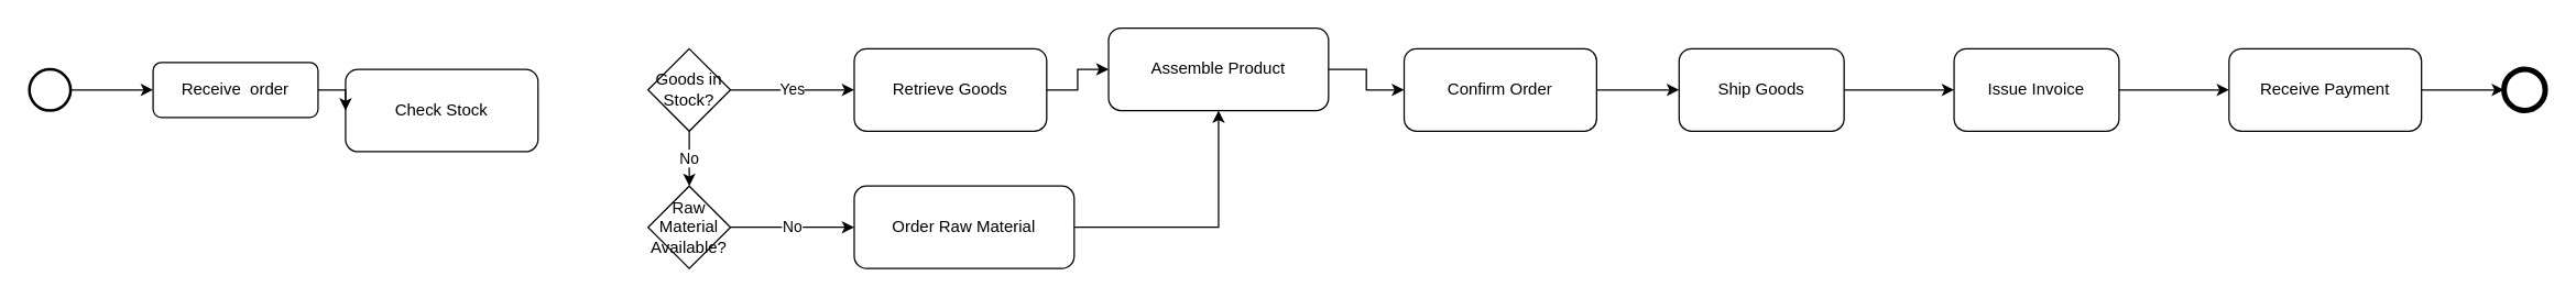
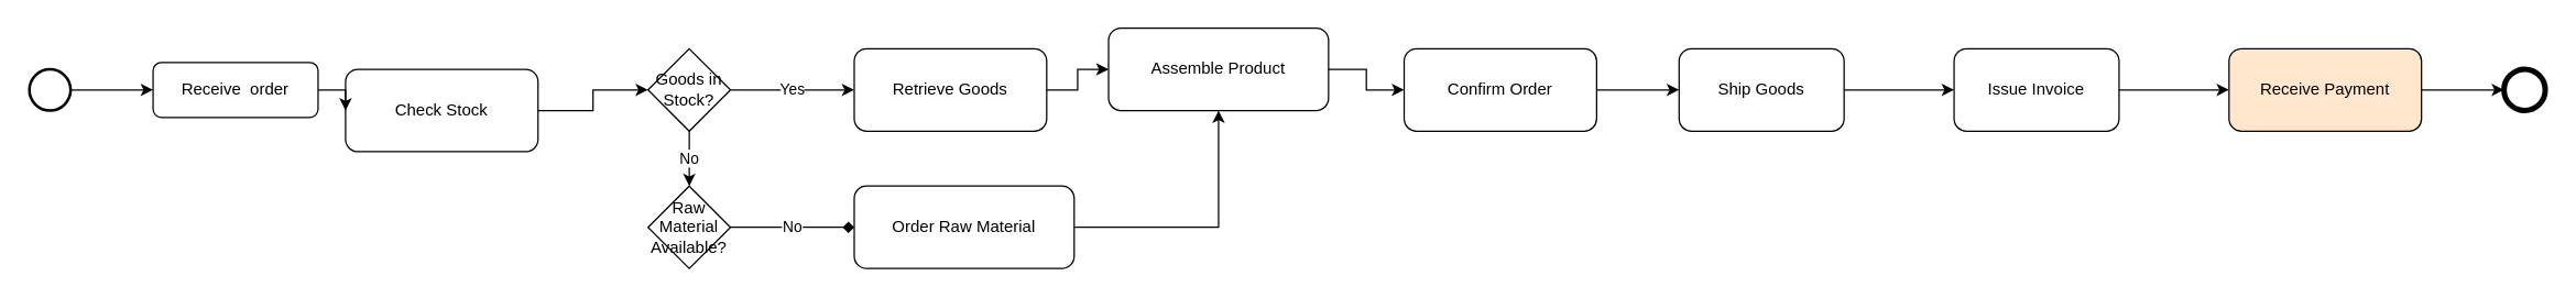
  <mxCell id="0" />
  <mxCell id="1" parent="0" />
  <mxCell id="2" value="" style="edgeStyle=orthogonalEdgeStyle;rounded=0;orthogonalLoop=1;jettySize=auto;html=1;" edge="1" parent="1" source="3" target="27"><mxGeometry relative="1" as="geometry" /></mxCell>
  <mxCell id="3" value="" style="ellipse;whiteSpace=wrap;html=1;strokeColor=#000000;strokeWidth=2;aspect=fixed;" parent="1" vertex="1"><mxGeometry x="20" y="50" width="30" height="30" as="geometry" /></mxCell>
  <mxCell id="4" value="Check Stock" style="rounded=1;whiteSpace=wrap;html=1;strokeColor=#000000;strokeWidth=1;" parent="1" vertex="1"><mxGeometry x="250" y="50" width="140" height="60" as="geometry" /></mxCell>
  <mxCell id="5" value="Goods in Stock?" style="shape=rhombus;whiteSpace=wrap;html=1;strokeColor=#000000;strokeWidth=1;" parent="1" vertex="1"><mxGeometry x="470" y="35" width="60" height="60" as="geometry" /></mxCell>
  <mxCell id="6" value="Retrieve Goods" style="rounded=1;whiteSpace=wrap;html=1;strokeColor=#000000;strokeWidth=1;" parent="1" vertex="1"><mxGeometry x="620" y="35" width="140" height="60" as="geometry" /></mxCell>
  <mxCell id="7" value="Raw Material Available?" style="shape=rhombus;whiteSpace=wrap;html=1;strokeColor=#000000;strokeWidth=1;" parent="1" vertex="1"><mxGeometry x="470" y="135" width="60" height="60" as="geometry" /></mxCell>
  <mxCell id="8" value="Order Raw Material" style="rounded=1;whiteSpace=wrap;html=1;strokeColor=#000000;strokeWidth=1;" parent="1" vertex="1"><mxGeometry x="620" y="135" width="160" height="60" as="geometry" /></mxCell>
  <mxCell id="9" value="Assemble Product" style="rounded=1;whiteSpace=wrap;html=1;strokeColor=#000000;strokeWidth=1;" parent="1" vertex="1"><mxGeometry x="805" y="20" width="160" height="60" as="geometry" /></mxCell>
  <mxCell id="10" value="Confirm Order" style="rounded=1;whiteSpace=wrap;html=1;strokeColor=#000000;strokeWidth=1;" parent="1" vertex="1"><mxGeometry x="1020" y="35" width="140" height="60" as="geometry" /></mxCell>
  <mxCell id="11" value="Ship Goods" style="rounded=1;whiteSpace=wrap;html=1;strokeColor=#000000;strokeWidth=1;" parent="1" vertex="1"><mxGeometry x="1220" y="35" width="120" height="60" as="geometry" /></mxCell>
  <mxCell id="12" value="Issue Invoice" style="rounded=1;whiteSpace=wrap;html=1;strokeColor=#000000;strokeWidth=1;" parent="1" vertex="1"><mxGeometry x="1420" y="35" width="120" height="60" as="geometry" /></mxCell>
- <mxCell id="13" value="Receive Payment" style="rounded=1;whiteSpace=wrap;html=1;strokeColor=#000000;strokeWidth=1;" parent="1" vertex="1"><mxGeometry x="1620" y="35" width="140" height="60" as="geometry" /></mxCell>
+ <mxCell id="13" value="Receive Payment" style="rounded=1;whiteSpace=wrap;html=1;strokeColor=#000000;strokeWidth=1;fillColor=#ffe6cc;" parent="1" vertex="1"><mxGeometry x="1620" y="35" width="140" height="60" as="geometry" /></mxCell>
  <mxCell id="14" value="" style="ellipse;whiteSpace=wrap;html=1;strokeColor=#000000;strokeWidth=4;aspect=fixed;" parent="1" vertex="1"><mxGeometry x="1820" y="50" width="30" height="30" as="geometry" /></mxCell>
+ <mxCell id="15" value="" style="edgeStyle=orthogonalEdgeStyle;html=1;strokeColor=#000000;strokeWidth=1;rounded=0;" parent="1" source="4" target="5" edge="1"><mxGeometry relative="1" as="geometry" /></mxCell>
  <mxCell id="16" value="Yes" style="edgeStyle=orthogonalEdgeStyle;html=1;strokeColor=#000000;strokeWidth=1;rounded=0;" parent="1" source="5" target="6" edge="1"><mxGeometry relative="1" as="geometry" /></mxCell>
  <mxCell id="17" value="No" style="edgeStyle=orthogonalEdgeStyle;html=1;strokeColor=#000000;strokeWidth=1;rounded=0;" parent="1" source="5" target="7" edge="1"><mxGeometry relative="1" as="geometry" /></mxCell>
- <mxCell id="18" value="No" style="edgeStyle=orthogonalEdgeStyle;html=1;strokeColor=#000000;strokeWidth=1;rounded=0;" parent="1" source="7" target="8" edge="1"><mxGeometry relative="1" as="geometry" /></mxCell>
+ <mxCell id="18" value="No" style="edgeStyle=orthogonalEdgeStyle;html=1;strokeColor=#000000;strokeWidth=1;rounded=0;endArrow=diamond;" parent="1" source="7" target="8" edge="1"><mxGeometry relative="1" as="geometry" /></mxCell>
  <mxCell id="19" value="" style="edgeStyle=orthogonalEdgeStyle;html=1;strokeColor=#000000;strokeWidth=1;rounded=0;" parent="1" source="8" target="9" edge="1"><mxGeometry relative="1" as="geometry" /></mxCell>
  <mxCell id="20" value="" style="edgeStyle=orthogonalEdgeStyle;html=1;strokeColor=#000000;strokeWidth=1;rounded=0;" parent="1" source="6" target="9" edge="1"><mxGeometry relative="1" as="geometry" /></mxCell>
  <mxCell id="21" value="" style="edgeStyle=orthogonalEdgeStyle;html=1;strokeColor=#000000;strokeWidth=1;rounded=0;" parent="1" source="9" target="10" edge="1"><mxGeometry relative="1" as="geometry" /></mxCell>
  <mxCell id="22" value="" style="edgeStyle=orthogonalEdgeStyle;html=1;strokeColor=#000000;strokeWidth=1;rounded=0;" parent="1" source="10" target="11" edge="1"><mxGeometry relative="1" as="geometry" /></mxCell>
  <mxCell id="23" value="" style="edgeStyle=orthogonalEdgeStyle;html=1;strokeColor=#000000;strokeWidth=1;rounded=0;" parent="1" source="11" target="12" edge="1"><mxGeometry relative="1" as="geometry" /></mxCell>
  <mxCell id="24" value="" style="edgeStyle=orthogonalEdgeStyle;html=1;strokeColor=#000000;strokeWidth=1;rounded=0;" parent="1" source="12" target="13" edge="1"><mxGeometry relative="1" as="geometry" /></mxCell>
  <mxCell id="25" value="" style="edgeStyle=orthogonalEdgeStyle;html=1;strokeColor=#000000;strokeWidth=1;rounded=0;" parent="1" source="13" target="14" edge="1"><mxGeometry relative="1" as="geometry" /></mxCell>
  <mxCell id="26" value="" style="edgeStyle=orthogonalEdgeStyle;rounded=0;orthogonalLoop=1;jettySize=auto;html=1;" edge="1" parent="1" source="27" target="4"><mxGeometry relative="1" as="geometry" /></mxCell>
  <mxCell id="27" value="Receive&amp;nbsp; order" style="rounded=1;whiteSpace=wrap;html=1;fontSize=12;glass=0;strokeWidth=1;shadow=0;" vertex="1" parent="1"><mxGeometry x="110" y="45" width="120" height="40" as="geometry" /></mxCell>
